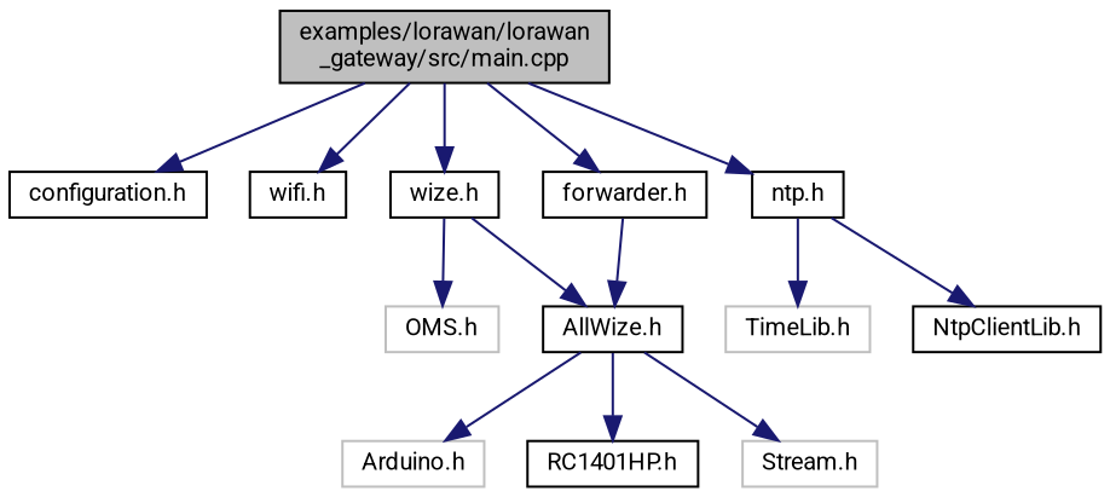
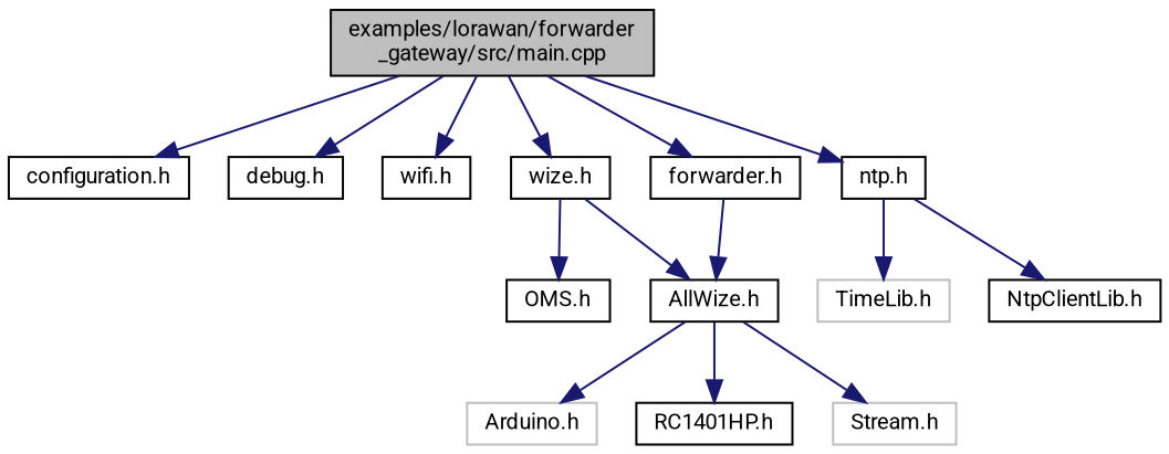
  digraph {
    fontname=Roboto
    node [color=black fillcolor=white fontname=Roboto fontsize=10 shape=record style=filled]
    edge [color=midnightblue fontname=Roboto fontsize=10 labelfontname=Helvetica labelfontsize=10 style=solid]
-   n1 [fillcolor=grey75 fontcolor=black height=0.2 label="examples/lorawan/lorawan\l_gateway/src/main.cpp" width=0.4]
+   n1 [fillcolor=grey75 fontcolor=black height=0.2 label="examples/lorawan/forwarder\l_gateway/src/main.cpp" width=0.4]
    n2 [height=0.2 label="configuration.h" width=0.4]
+   n3 [height=0.2 label="debug.h" width=0.4]
    n4 [height=0.2 label="wifi.h" width=0.4]
    n5 [height=0.2 label="wize.h" width=0.4]
    n6 [height=0.2 label="ntp.h" width=0.4]
    n7 [height=0.2 label="forwarder.h" width=0.4]
    n8 [height=0.2 label="AllWize.h" width=0.4]
-   n9 [color=grey75 height=0.2 label="OMS.h" width=0.4]
+   n9 [height=0.2 label="OMS.h" width=0.4]
    n10 [color=grey75 height=0.2 label="TimeLib.h" width=0.4]
    n11 [height=0.2 label="NtpClientLib.h" width=0.4]
    n12 [color=grey75 height=0.2 label="Arduino.h" width=0.4]
    n13 [height=0.2 label="RC1401HP.h" width=0.4]
    n14 [color=grey75 height=0.2 label="Stream.h" width=0.4]
    n1 -> n2
+   n1 -> n3
    n1 -> n4
    n1 -> n5
    n1 -> n6
    n1 -> n7
    n5 -> n8
    n5 -> n9
    n6 -> n10
    n6 -> n11
    n7 -> n8
    n8 -> n12
    n8 -> n13
    n8 -> n14
  }
